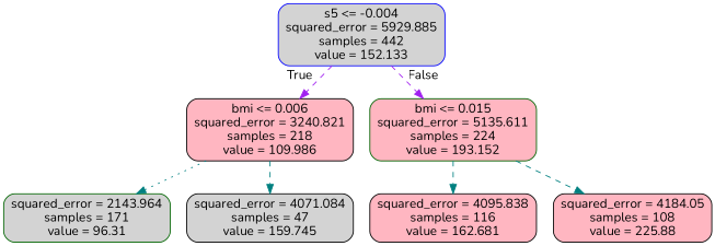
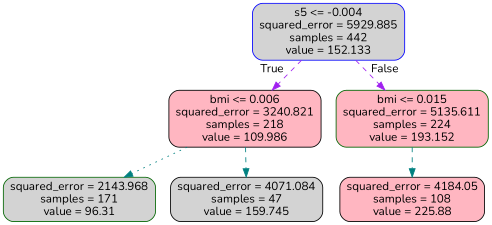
  digraph {
    fontname=Nunito
    node [color=black fillcolor=lightpink fontname=Nunito shape=box style="filled, rounded"]
    edge [color=teal fontname=Nunito style=dashed]
    n1 [color=blue fillcolor=lightgrey label="s5 <= -0.004\nsquared_error = 5929.885\nsamples = 442\nvalue = 152.133"]
    n2 [label="bmi <= 0.006\nsquared_error = 3240.821\nsamples = 218\nvalue = 109.986"]
    n3 [color=darkgreen label="bmi <= 0.015\nsquared_error = 5135.611\nsamples = 224\nvalue = 193.152"]
-   n4 [color=darkgreen fillcolor=lightgrey label="squared_error = 2143.964\nsamples = 171\nvalue = 96.31"]
+   n4 [color=darkgreen fillcolor=lightgrey label="squared_error = 2143.968\nsamples = 171\nvalue = 96.31"]
    n5 [fillcolor=lightgrey label="squared_error = 4071.084\nsamples = 47\nvalue = 159.745"]
-   n6 [label="squared_error = 4095.838\nsamples = 116\nvalue = 162.681"]
    n7 [label="squared_error = 4184.05\nsamples = 108\nvalue = 225.88"]
    n1 -> n2 [color=purple headlabel=True labelangle=45 labeldistance=2.5]
    n1 -> n3 [color=purple headlabel=False labelangle=-45 labeldistance=2.5]
    n2 -> n4 [style=dotted]
    n2 -> n5
-   n3 -> n6
    n3 -> n7
  }
